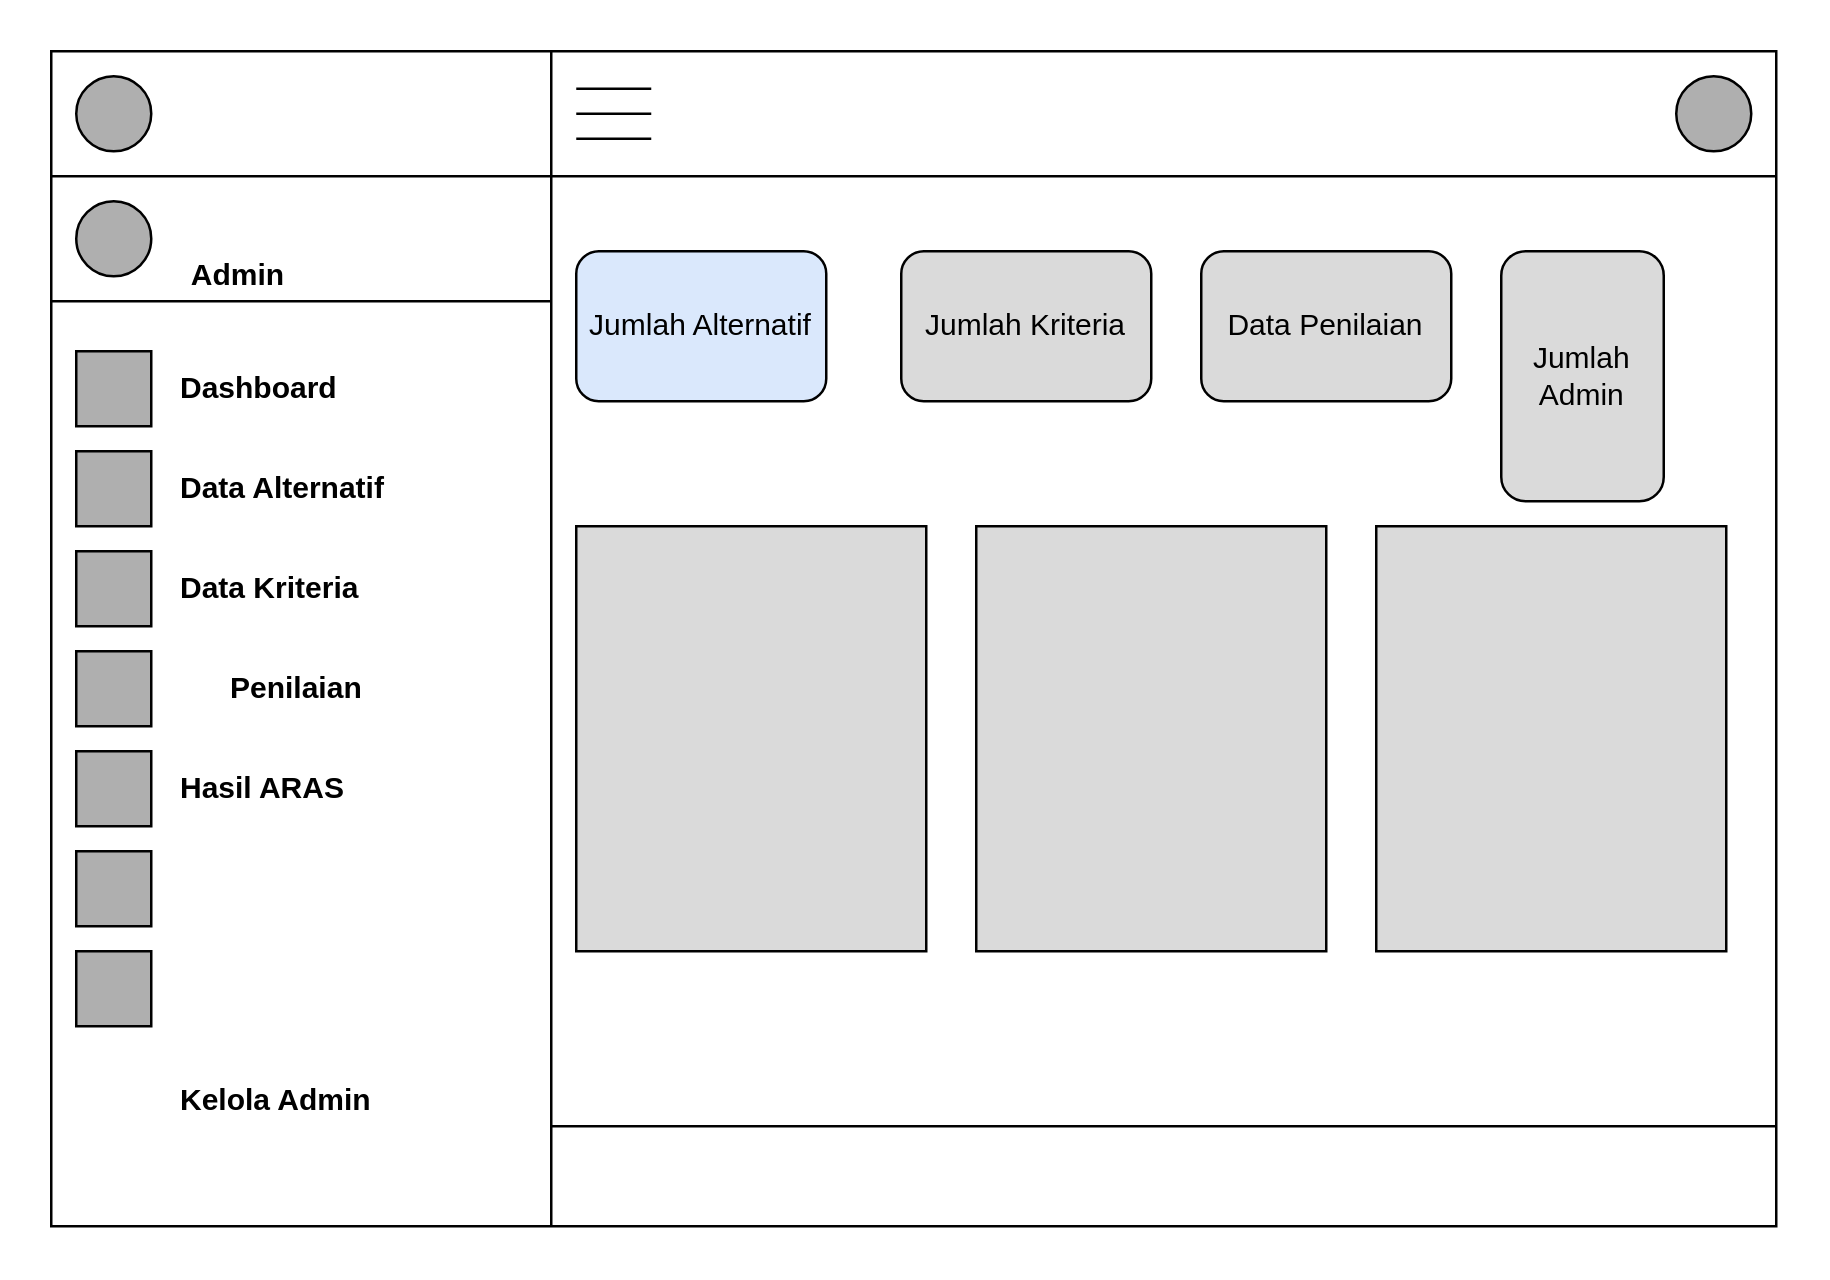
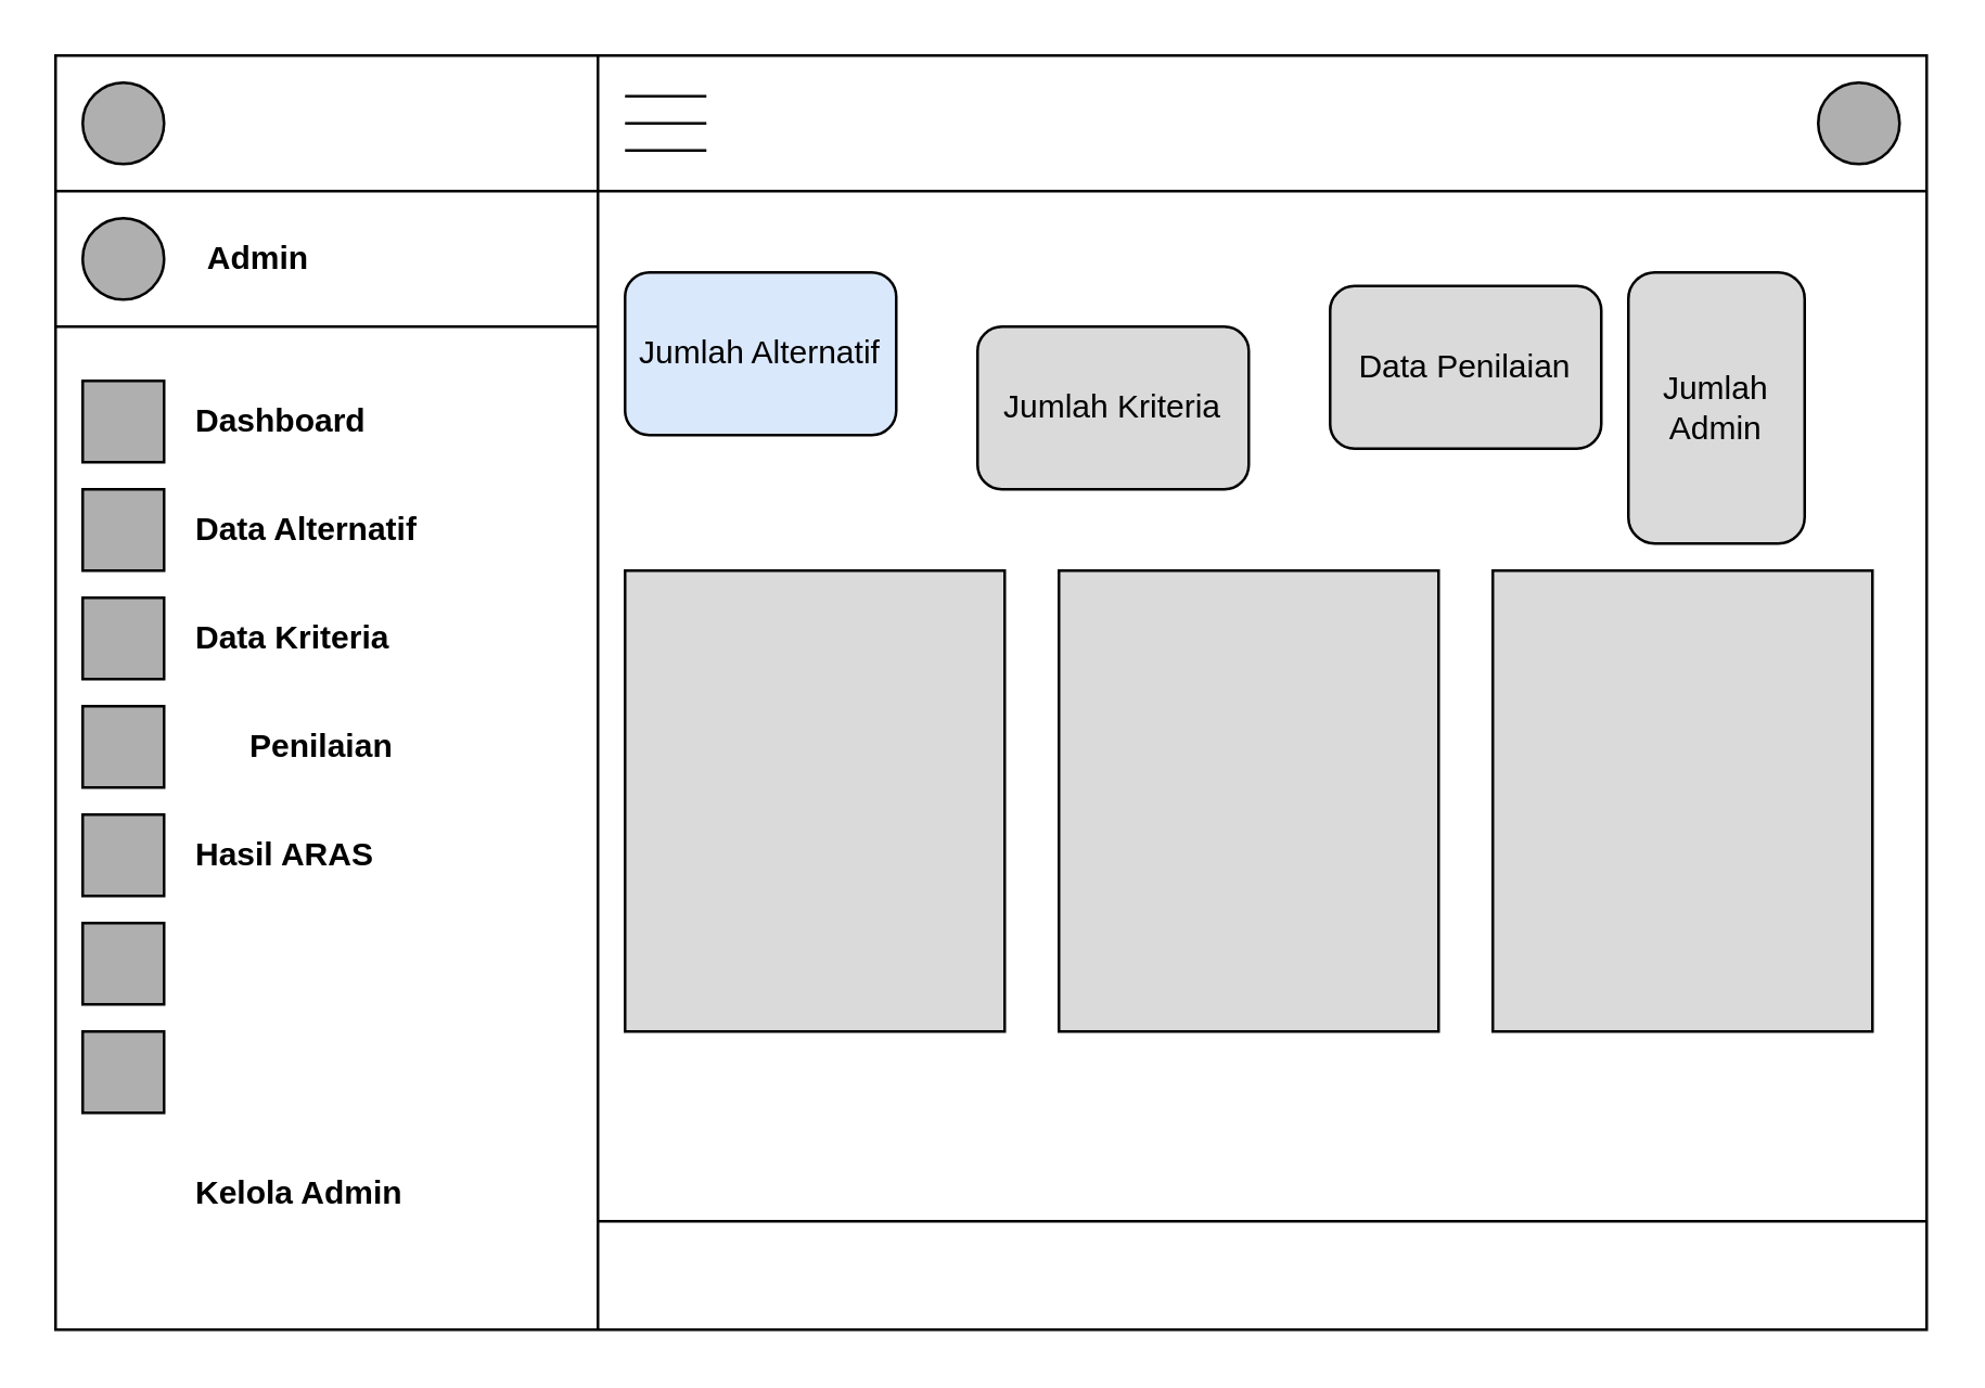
  <mxCell id="0" />
  <mxCell id="1" parent="0" />
  <mxCell id="2" value="" style="rounded=0;whiteSpace=wrap;html=1;movable=0;resizable=0;rotatable=0;deletable=0;editable=0;locked=1;connectable=0;" vertex="1" parent="1"><mxGeometry x="20" y="20" width="690" height="470" as="geometry" /></mxCell>
  <mxCell id="3" value="" style="endArrow=none;html=1;rounded=0;movable=0;resizable=0;rotatable=0;deletable=0;editable=0;locked=1;connectable=0;fillColor=none;strokeColor=default;" edge="1" parent="1"><mxGeometry width="50" height="50" relative="1" as="geometry"><mxPoint x="220" y="490" as="sourcePoint" /><mxPoint x="220" y="20" as="targetPoint" /></mxGeometry></mxCell>
  <mxCell id="4" value="" style="endArrow=none;html=1;rounded=0;movable=0;resizable=0;rotatable=0;deletable=0;editable=0;locked=1;connectable=0;fillColor=none;strokeColor=default;" edge="1" parent="1"><mxGeometry width="50" height="50" relative="1" as="geometry"><mxPoint x="20" y="70" as="sourcePoint" /><mxPoint x="220" y="70" as="targetPoint" /></mxGeometry></mxCell>
  <mxCell id="5" value="" style="ellipse;whiteSpace=wrap;html=1;aspect=fixed;fillColor=#AFAFAF;movable=0;resizable=0;rotatable=0;deletable=0;editable=0;locked=1;connectable=0;" vertex="1" parent="1"><mxGeometry x="30" y="30" width="30" height="30" as="geometry" /></mxCell>
  <mxCell id="6" value="" style="endArrow=none;html=1;rounded=0;movable=0;resizable=0;rotatable=0;deletable=0;editable=0;locked=1;connectable=0;fillColor=none;strokeColor=default;" edge="1" parent="1"><mxGeometry width="50" height="50" relative="1" as="geometry"><mxPoint x="20" y="120" as="sourcePoint" /><mxPoint x="220" y="120" as="targetPoint" /></mxGeometry></mxCell>
  <mxCell id="7" value="" style="ellipse;whiteSpace=wrap;html=1;aspect=fixed;fillColor=#AFAFAF;movable=0;resizable=0;rotatable=0;deletable=0;editable=0;locked=1;connectable=0;" vertex="1" parent="1"><mxGeometry x="30" y="80" width="30" height="30" as="geometry" /></mxCell>
- <mxCell id="8" value="&lt;b&gt;Admin&lt;/b&gt;" style="text;html=1;align=center;verticalAlign=middle;whiteSpace=wrap;rounded=0;movable=0;resizable=0;rotatable=0;deletable=0;editable=0;locked=1;connectable=0;" vertex="1" parent="1"><mxGeometry x="70" y="95" width="50" height="30" as="geometry" /></mxCell>
+ <mxCell id="8" value="&lt;b&gt;Admin&lt;/b&gt;" style="text;html=1;align=center;verticalAlign=middle;whiteSpace=wrap;rounded=0;movable=0;resizable=0;rotatable=0;deletable=0;editable=0;locked=1;connectable=0;" vertex="1" parent="1"><mxGeometry x="70" y="80" width="50" height="30" as="geometry" /></mxCell>
  <mxCell id="9" value="" style="whiteSpace=wrap;html=1;aspect=fixed;fillColor=#AFAFAF;movable=0;resizable=0;rotatable=0;deletable=0;editable=0;locked=1;connectable=0;" vertex="1" parent="1"><mxGeometry x="30" y="140" width="30" height="30" as="geometry" /></mxCell>
  <mxCell id="10" value="" style="whiteSpace=wrap;html=1;aspect=fixed;fillColor=#AFAFAF;movable=0;resizable=0;rotatable=0;deletable=0;editable=0;locked=1;connectable=0;" vertex="1" parent="1"><mxGeometry x="30" y="180" width="30" height="30" as="geometry" /></mxCell>
  <mxCell id="11" value="" style="whiteSpace=wrap;html=1;aspect=fixed;fillColor=#AFAFAF;movable=0;resizable=0;rotatable=0;deletable=0;editable=0;locked=1;connectable=0;" vertex="1" parent="1"><mxGeometry x="30" y="220" width="30" height="30" as="geometry" /></mxCell>
  <mxCell id="12" value="" style="whiteSpace=wrap;html=1;aspect=fixed;fillColor=#AFAFAF;movable=0;resizable=0;rotatable=0;deletable=0;editable=0;locked=1;connectable=0;" vertex="1" parent="1"><mxGeometry x="30" y="260" width="30" height="30" as="geometry" /></mxCell>
  <mxCell id="13" value="" style="whiteSpace=wrap;html=1;aspect=fixed;fillColor=#AFAFAF;movable=0;resizable=0;rotatable=0;deletable=0;editable=0;locked=1;connectable=0;" vertex="1" parent="1"><mxGeometry x="30" y="300" width="30" height="30" as="geometry" /></mxCell>
  <mxCell id="14" value="" style="whiteSpace=wrap;html=1;aspect=fixed;fillColor=#AFAFAF;movable=0;resizable=0;rotatable=0;deletable=0;editable=0;locked=1;connectable=0;" vertex="1" parent="1"><mxGeometry x="30" y="340" width="30" height="30" as="geometry" /></mxCell>
  <mxCell id="15" value="" style="whiteSpace=wrap;html=1;aspect=fixed;fillColor=#AFAFAF;movable=0;resizable=0;rotatable=0;deletable=0;editable=0;locked=1;connectable=0;" vertex="1" parent="1"><mxGeometry x="30" y="380" width="30" height="30" as="geometry" /></mxCell>
  <mxCell id="16" value="&lt;b&gt;Dashboard&lt;/b&gt;" style="text;html=1;align=left;verticalAlign=middle;whiteSpace=wrap;rounded=0;movable=0;resizable=0;rotatable=0;deletable=0;editable=0;locked=1;connectable=0;" vertex="1" parent="1"><mxGeometry x="70" y="140" width="110" height="30" as="geometry" /></mxCell>
  <mxCell id="17" value="&lt;b&gt;Data Alternatif&lt;/b&gt;" style="text;html=1;align=left;verticalAlign=middle;whiteSpace=wrap;rounded=0;movable=0;resizable=0;rotatable=0;deletable=0;editable=0;locked=1;connectable=0;" vertex="1" parent="1"><mxGeometry x="70" y="180" width="110" height="30" as="geometry" /></mxCell>
  <mxCell id="18" value="&lt;b&gt;Data Kriteria&lt;/b&gt;" style="text;html=1;align=left;verticalAlign=middle;whiteSpace=wrap;rounded=0;movable=0;resizable=0;rotatable=0;deletable=0;editable=0;locked=1;connectable=0;" vertex="1" parent="1"><mxGeometry x="70" y="220" width="110" height="30" as="geometry" /></mxCell>
  <mxCell id="19" value="&lt;b&gt;Penilaian&lt;/b&gt;" style="text;html=1;align=left;verticalAlign=middle;whiteSpace=wrap;rounded=0;movable=0;resizable=0;rotatable=0;deletable=0;editable=0;locked=1;connectable=0;" vertex="1" parent="1"><mxGeometry x="90" y="260" width="110" height="30" as="geometry" /></mxCell>
  <mxCell id="20" value="&lt;b&gt;Hasil ARAS&lt;/b&gt;" style="text;html=1;align=left;verticalAlign=middle;whiteSpace=wrap;rounded=0;movable=0;resizable=0;rotatable=0;deletable=0;editable=0;locked=1;connectable=0;" vertex="1" parent="1"><mxGeometry x="70" y="300" width="110" height="30" as="geometry" /></mxCell>
  <mxCell id="21" value="&lt;b&gt;Kelola Admin&lt;/b&gt;" style="text;html=1;align=left;verticalAlign=middle;whiteSpace=wrap;rounded=0;movable=0;resizable=0;rotatable=0;deletable=0;editable=0;locked=1;connectable=0;" vertex="1" parent="1"><mxGeometry x="70" y="425" width="110" height="30" as="geometry" /></mxCell>
  <mxCell id="22" value="" style="endArrow=none;html=1;rounded=0;" edge="1" parent="1"><mxGeometry width="50" height="50" relative="1" as="geometry"><mxPoint x="220" y="70" as="sourcePoint" /><mxPoint x="710" y="70" as="targetPoint" /></mxGeometry></mxCell>
  <mxCell id="23" value="" style="ellipse;whiteSpace=wrap;html=1;aspect=fixed;fillColor=#AFAFAF;" vertex="1" parent="1"><mxGeometry x="670" y="30" width="30" height="30" as="geometry" /></mxCell>
  <mxCell id="24" value="" style="group" vertex="1" connectable="0" parent="1"><mxGeometry x="230" y="35" width="30" height="20" as="geometry" /></mxCell>
  <mxCell id="25" value="" style="endArrow=none;html=1;rounded=0;" edge="1" parent="24"><mxGeometry width="50" height="50" relative="1" as="geometry"><mxPoint as="sourcePoint" /><mxPoint x="30" as="targetPoint" /></mxGeometry></mxCell>
  <mxCell id="26" value="" style="endArrow=none;html=1;rounded=0;" edge="1" parent="24"><mxGeometry width="50" height="50" relative="1" as="geometry"><mxPoint y="10" as="sourcePoint" /><mxPoint x="30" y="10" as="targetPoint" /></mxGeometry></mxCell>
  <mxCell id="27" value="" style="endArrow=none;html=1;rounded=0;" edge="1" parent="24"><mxGeometry width="50" height="50" relative="1" as="geometry"><mxPoint y="20" as="sourcePoint" /><mxPoint x="30" y="20" as="targetPoint" /></mxGeometry></mxCell>
  <mxCell id="28" value="Jumlah Alternatif" style="rounded=1;whiteSpace=wrap;html=1;fillColor=#dae8fc;" vertex="1" parent="1"><mxGeometry x="230" y="100" width="100" height="60" as="geometry" /></mxCell>
- <mxCell id="29" value="Jumlah Kriteria" style="rounded=1;whiteSpace=wrap;html=1;fillColor=#DADADA;" vertex="1" parent="1"><mxGeometry x="360" y="100" width="100" height="60" as="geometry" /></mxCell>
+ <mxCell id="29" value="Jumlah Kriteria" style="rounded=1;whiteSpace=wrap;html=1;fillColor=#DADADA;" vertex="1" parent="1"><mxGeometry x="360" y="120" width="100" height="60" as="geometry" /></mxCell>
  <mxCell id="30" value="Jumlah Admin" style="rounded=1;whiteSpace=wrap;html=1;fillColor=#DADADA;" vertex="1" parent="1"><mxGeometry x="600" y="100" width="65" height="100" as="geometry" /></mxCell>
- <mxCell id="31" value="Data Penilaian" style="rounded=1;whiteSpace=wrap;html=1;fillColor=#DADADA;" vertex="1" parent="1"><mxGeometry x="480" y="100" width="100" height="60" as="geometry" /></mxCell>
+ <mxCell id="31" value="Data Penilaian" style="rounded=1;whiteSpace=wrap;html=1;fillColor=#DADADA;" vertex="1" parent="1"><mxGeometry x="490" y="105" width="100" height="60" as="geometry" /></mxCell>
  <mxCell id="32" value="" style="rounded=0;whiteSpace=wrap;html=1;fillColor=#DADADA;" vertex="1" parent="1"><mxGeometry x="230" y="210" width="140" height="170" as="geometry" /></mxCell>
  <mxCell id="33" value="" style="rounded=0;whiteSpace=wrap;html=1;fillColor=#DADADA;" vertex="1" parent="1"><mxGeometry x="550" y="210" width="140" height="170" as="geometry" /></mxCell>
  <mxCell id="34" value="" style="rounded=0;whiteSpace=wrap;html=1;fillColor=#DADADA;" vertex="1" parent="1"><mxGeometry x="390" y="210" width="140" height="170" as="geometry" /></mxCell>
  <mxCell id="35" value="" style="endArrow=none;html=1;rounded=0;" edge="1" parent="1"><mxGeometry width="50" height="50" relative="1" as="geometry"><mxPoint x="220" y="450" as="sourcePoint" /><mxPoint x="710" y="450" as="targetPoint" /></mxGeometry></mxCell>
